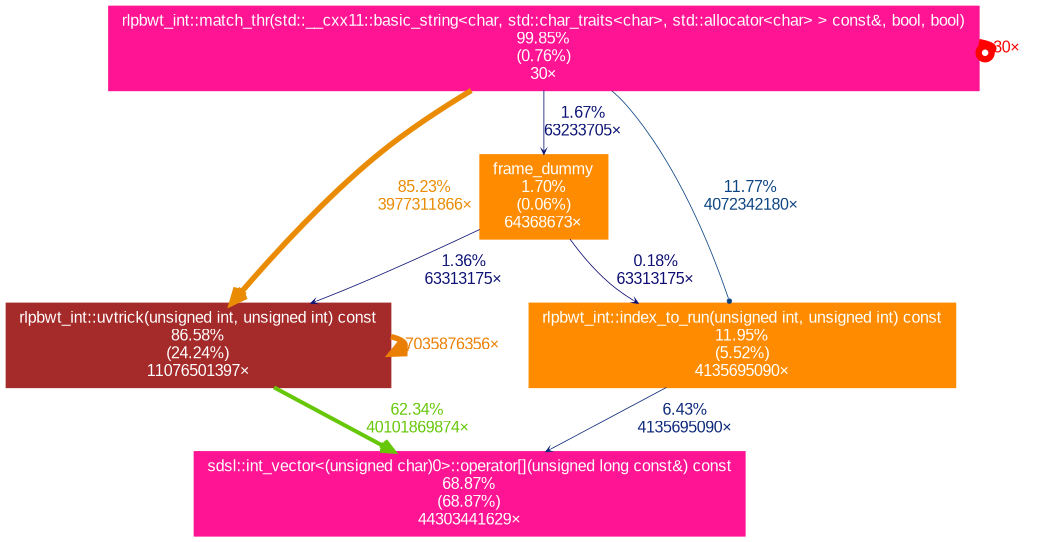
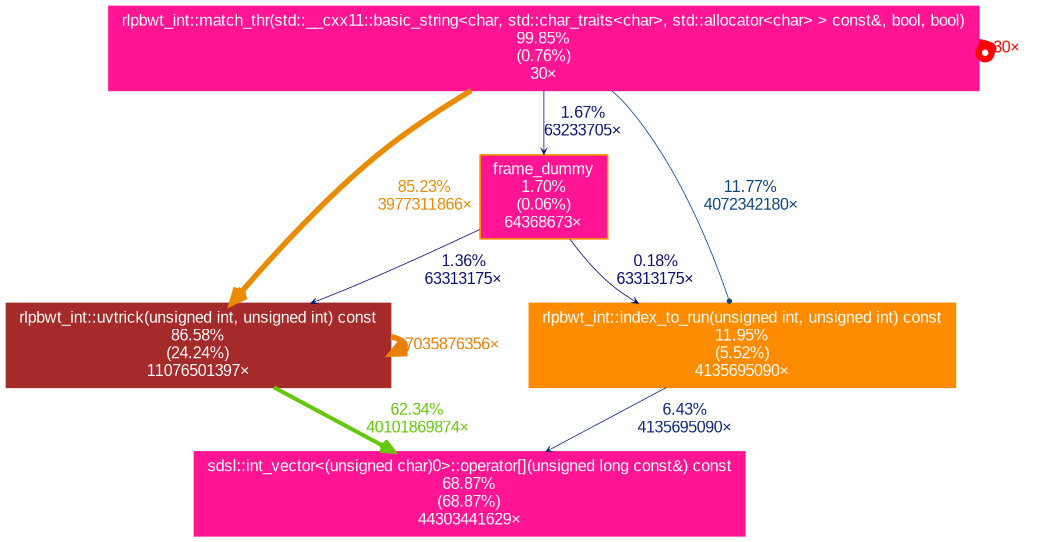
  digraph {
    fontname=Arial
    nodesep=0.125
    ranksep=0.25
    node [color=deeppink fontcolor="#ffffff" fontname=Arial fontsize=10.00 shape=box style=filled]
    edge [arrowsize=0.35 fontname=Arial fontsize=10.00 labeldistance=0.50 penwidth=0.50 arrowhead=vee]
    n1 [height=0 label="rlpbwt_int::match_thr(std::__cxx11::basic_string<char, std::char_traits<char>, std::allocator<char> > const&, bool, bool)\n99.85%\n(0.76%)\n30×" width=0]
    n2 [color=brown height=0 label="rlpbwt_int::uvtrick(unsigned int, unsigned int) const\n86.58%\n(24.24%)\n11076501397×" width=0]
    n3 [color=darkorange height=0 label="rlpbwt_int::index_to_run(unsigned int, unsigned int) const\n11.95%\n(5.52%)\n4135695090×" width=0]
-   n4 [color=darkorange height=0 label="frame_dummy\n1.70%\n(0.06%)\n64368673×" width=0]
+   n4 [color=darkorange height=0 label="frame_dummy\n1.70%\n(0.06%)\n64368673×" width=0 fillcolor=deeppink]
    n5 [height=0 label="sdsl::int_vector<(unsigned char)0>::operator[](unsigned long const&) const\n68.87%\n(68.87%)\n44303441629×" width=0]
    n1 -> n1 [arrowsize=1.00 color="#ff0200" fontcolor="#ff0200" label="30×" labeldistance=3.99 penwidth=3.99 arrowhead=odot]
    n1 -> n2 [arrowsize=0.92 color="#e98b03" fontcolor="#e98b03" label="85.23%\n3977311866×" labeldistance=3.41 penwidth=3.41]
    n1 -> n3 [color="#0d4482" fontcolor="#0d4482" label="11.77%\n4072342180×" arrowhead=dot]
    n1 -> n4 [color="#0d1475" fontcolor="#0d1475" label="1.67%\n63233705×"]
    n2 -> n2 [arrowsize=0.93 color="#eb7f03" fontcolor="#eb7f03" label="7035876356×" labeldistance=3.46 penwidth=3.46]
    n2 -> n5 [arrowsize=0.79 color="#66c708" fontcolor="#66c708" label="62.34%\n40101869874×" labeldistance=2.49 penwidth=2.49]
    n3 -> n5 [color="#0d297b" fontcolor="#0d297b" label="6.43%\n4135695090×"]
    n4 -> n2 [color="#0d1274" fontcolor="#0d1274" label="1.36%\n63313175×"]
    n4 -> n3 [color="#0d0d73" fontcolor="#0d0d73" label="0.18%\n63313175×"]
  }
